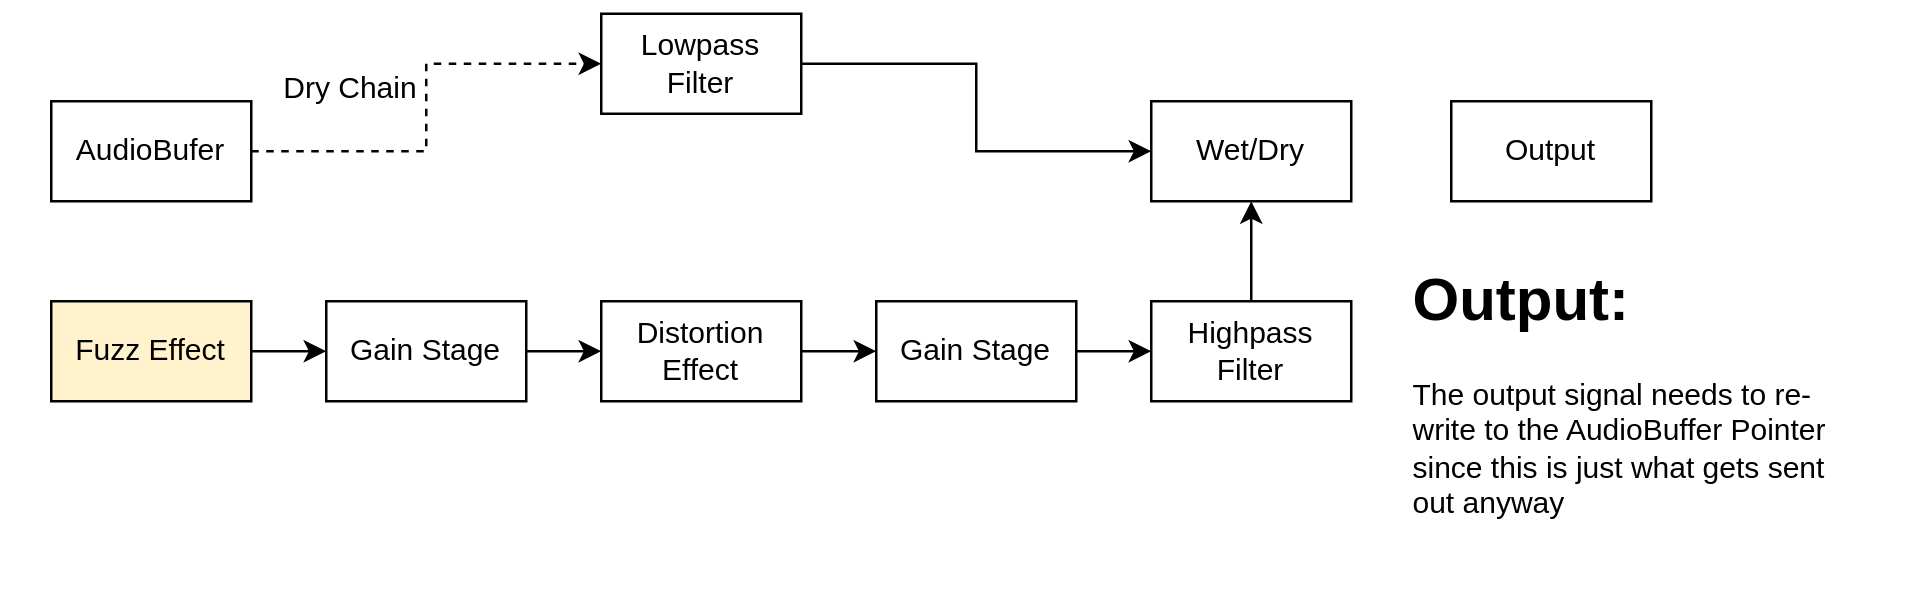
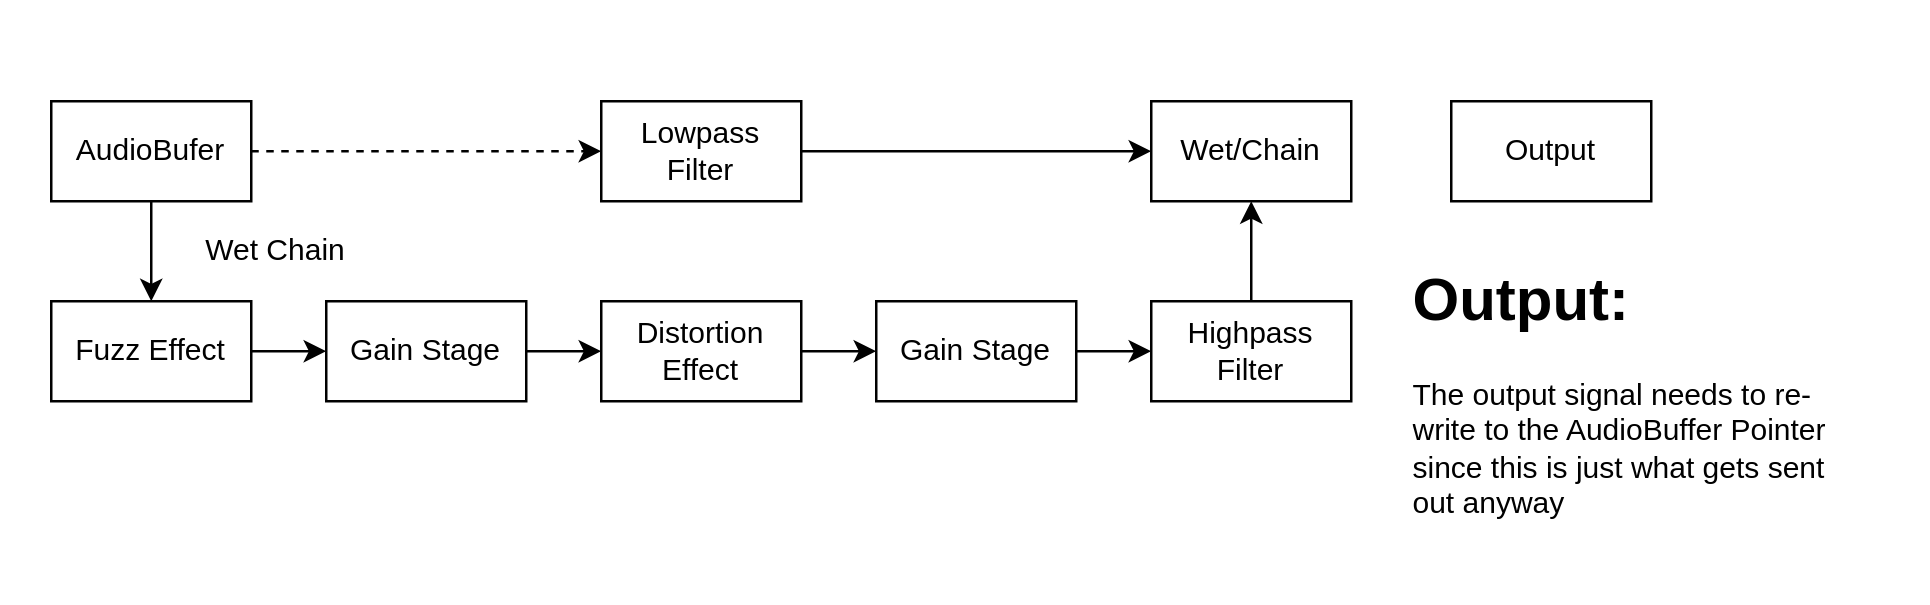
  <mxCell id="0" />
  <mxCell id="1" parent="0" />
  <mxCell id="2" value="" style="edgeStyle=orthogonalEdgeStyle;rounded=0;orthogonalLoop=1;jettySize=auto;html=1;dashed=1;" edge="1" parent="1" source="4" target="6"><mxGeometry relative="1" as="geometry" /></mxCell>
+ <mxCell id="3" value="" style="edgeStyle=orthogonalEdgeStyle;rounded=0;orthogonalLoop=1;jettySize=auto;html=1;" edge="1" parent="1" source="4" target="12"><mxGeometry relative="1" as="geometry"><Array as="points"><mxPoint x="60" y="140" /></Array></mxGeometry></mxCell>
  <mxCell id="4" value="AudioBufer" style="rounded=0;whiteSpace=wrap;html=1;" vertex="1" parent="1"><mxGeometry x="20" y="40" width="80" height="40" as="geometry" /></mxCell>
  <mxCell id="5" value="" style="edgeStyle=orthogonalEdgeStyle;rounded=0;orthogonalLoop=1;jettySize=auto;html=1;" edge="1" parent="1" source="6" target="7"><mxGeometry relative="1" as="geometry" /></mxCell>
- <mxCell id="6" value="Lowpass &lt;br&gt;Filter" style="whiteSpace=wrap;html=1;rounded=0;" vertex="1" parent="1"><mxGeometry x="240" y="5" width="80" height="40" as="geometry" /></mxCell>
- <mxCell id="7" value="Wet/Dry" style="whiteSpace=wrap;html=1;rounded=0;" vertex="1" parent="1"><mxGeometry x="460" y="40" width="80" height="40" as="geometry" /></mxCell>
- <mxCell id="8" value="Dry Chain" style="text;html=1;strokeColor=none;fillColor=none;align=center;verticalAlign=middle;whiteSpace=wrap;rounded=0;" vertex="1" parent="1"><mxGeometry x="100" y="20" width="80" height="30" as="geometry" /></mxCell>
+ <mxCell id="6" value="Lowpass &lt;br&gt;Filter" style="whiteSpace=wrap;html=1;rounded=0;" vertex="1" parent="1"><mxGeometry x="240" y="40" width="80" height="40" as="geometry" /></mxCell>
+ <mxCell id="7" value="Wet/Chain" style="whiteSpace=wrap;html=1;rounded=0;" vertex="1" parent="1"><mxGeometry x="460" y="40" width="80" height="40" as="geometry" /></mxCell>
  <mxCell id="9" value="Output" style="whiteSpace=wrap;html=1;rounded=0;" vertex="1" parent="1"><mxGeometry x="580" y="40" width="80" height="40" as="geometry" /></mxCell>
  <mxCell id="10" value="&lt;h1&gt;Output:&lt;/h1&gt;&lt;div&gt;The output signal needs to re-write to the AudioBuffer Pointer since this is just what gets sent out anyway&lt;/div&gt;" style="text;html=1;strokeColor=none;fillColor=none;spacing=5;spacingTop=-20;whiteSpace=wrap;overflow=hidden;rounded=0;" vertex="1" parent="1"><mxGeometry x="560" y="100" width="190" height="120" as="geometry" /></mxCell>
  <mxCell id="11" value="" style="edgeStyle=orthogonalEdgeStyle;rounded=0;orthogonalLoop=1;jettySize=auto;html=1;" edge="1" parent="1" source="12" target="15"><mxGeometry relative="1" as="geometry" /></mxCell>
- <mxCell id="12" value="Fuzz Effect" style="rounded=0;whiteSpace=wrap;html=1;fillColor=#fff2cc;" vertex="1" parent="1"><mxGeometry x="20" y="120" width="80" height="40" as="geometry" /></mxCell>
+ <mxCell id="12" value="Fuzz Effect" style="rounded=0;whiteSpace=wrap;html=1;" vertex="1" parent="1"><mxGeometry x="20" y="120" width="80" height="40" as="geometry" /></mxCell>
+ <mxCell id="13" value="Wet Chain" style="text;html=1;strokeColor=none;fillColor=none;align=center;verticalAlign=middle;whiteSpace=wrap;rounded=0;" vertex="1" parent="1"><mxGeometry x="70" y="85" width="80" height="30" as="geometry" /></mxCell>
  <mxCell id="14" value="" style="edgeStyle=orthogonalEdgeStyle;rounded=0;orthogonalLoop=1;jettySize=auto;html=1;" edge="1" parent="1" source="15" target="17"><mxGeometry relative="1" as="geometry" /></mxCell>
  <mxCell id="15" value="Gain Stage" style="rounded=0;whiteSpace=wrap;html=1;" vertex="1" parent="1"><mxGeometry x="130" y="120" width="80" height="40" as="geometry" /></mxCell>
  <mxCell id="16" value="" style="edgeStyle=orthogonalEdgeStyle;rounded=0;orthogonalLoop=1;jettySize=auto;html=1;" edge="1" parent="1" source="17" target="19"><mxGeometry relative="1" as="geometry" /></mxCell>
  <mxCell id="17" value="Distortion Effect" style="rounded=0;whiteSpace=wrap;html=1;" vertex="1" parent="1"><mxGeometry x="240" y="120" width="80" height="40" as="geometry" /></mxCell>
  <mxCell id="18" value="" style="edgeStyle=orthogonalEdgeStyle;rounded=0;orthogonalLoop=1;jettySize=auto;html=1;" edge="1" parent="1" source="19" target="21"><mxGeometry relative="1" as="geometry" /></mxCell>
  <mxCell id="19" value="Gain Stage" style="rounded=0;whiteSpace=wrap;html=1;" vertex="1" parent="1"><mxGeometry x="350" y="120" width="80" height="40" as="geometry" /></mxCell>
  <mxCell id="20" value="" style="edgeStyle=orthogonalEdgeStyle;rounded=0;orthogonalLoop=1;jettySize=auto;html=1;" edge="1" parent="1" source="21" target="7"><mxGeometry relative="1" as="geometry" /></mxCell>
  <mxCell id="21" value="Highpass Filter" style="rounded=0;whiteSpace=wrap;html=1;" vertex="1" parent="1"><mxGeometry x="460" y="120" width="80" height="40" as="geometry" /></mxCell>
